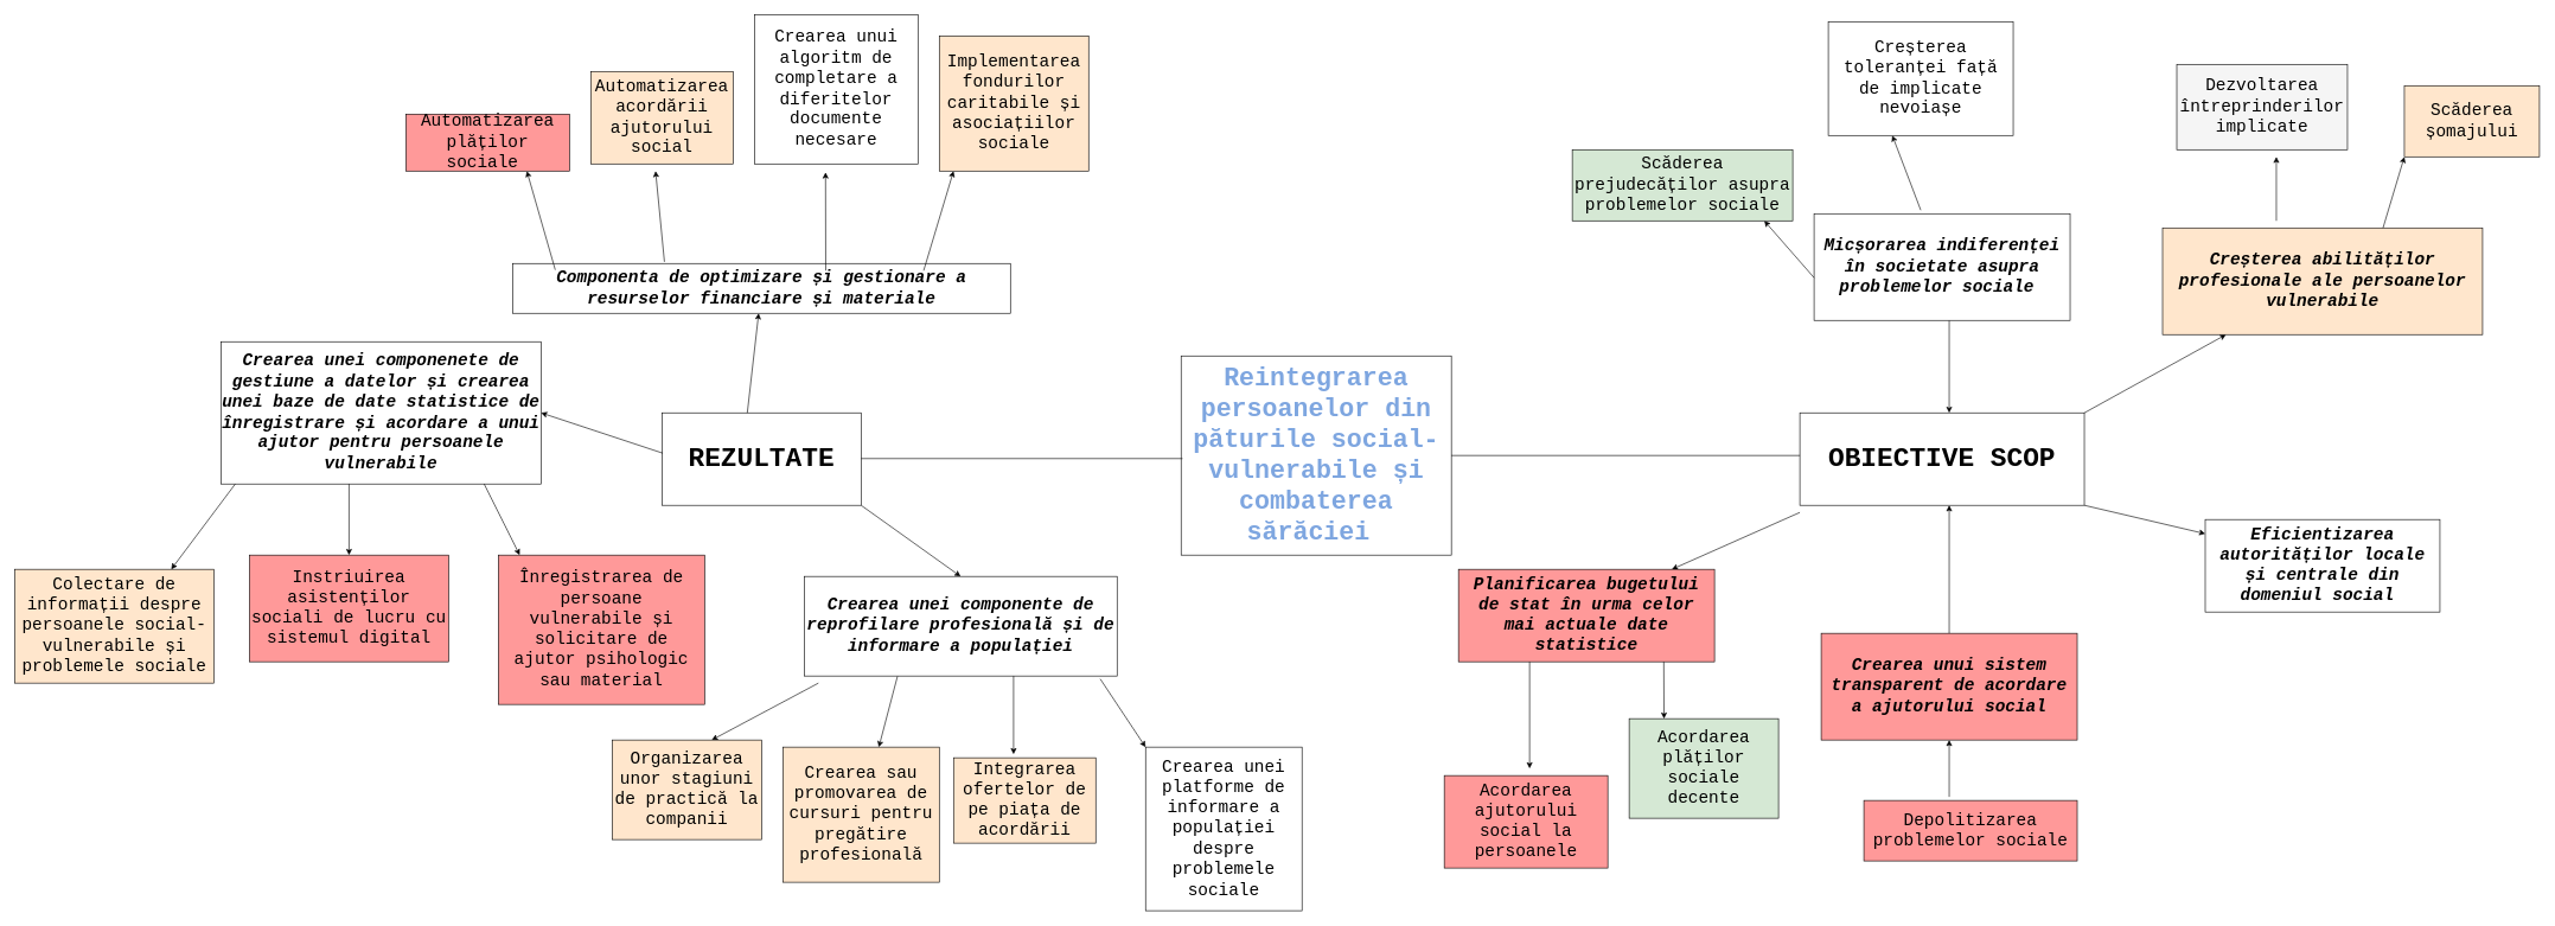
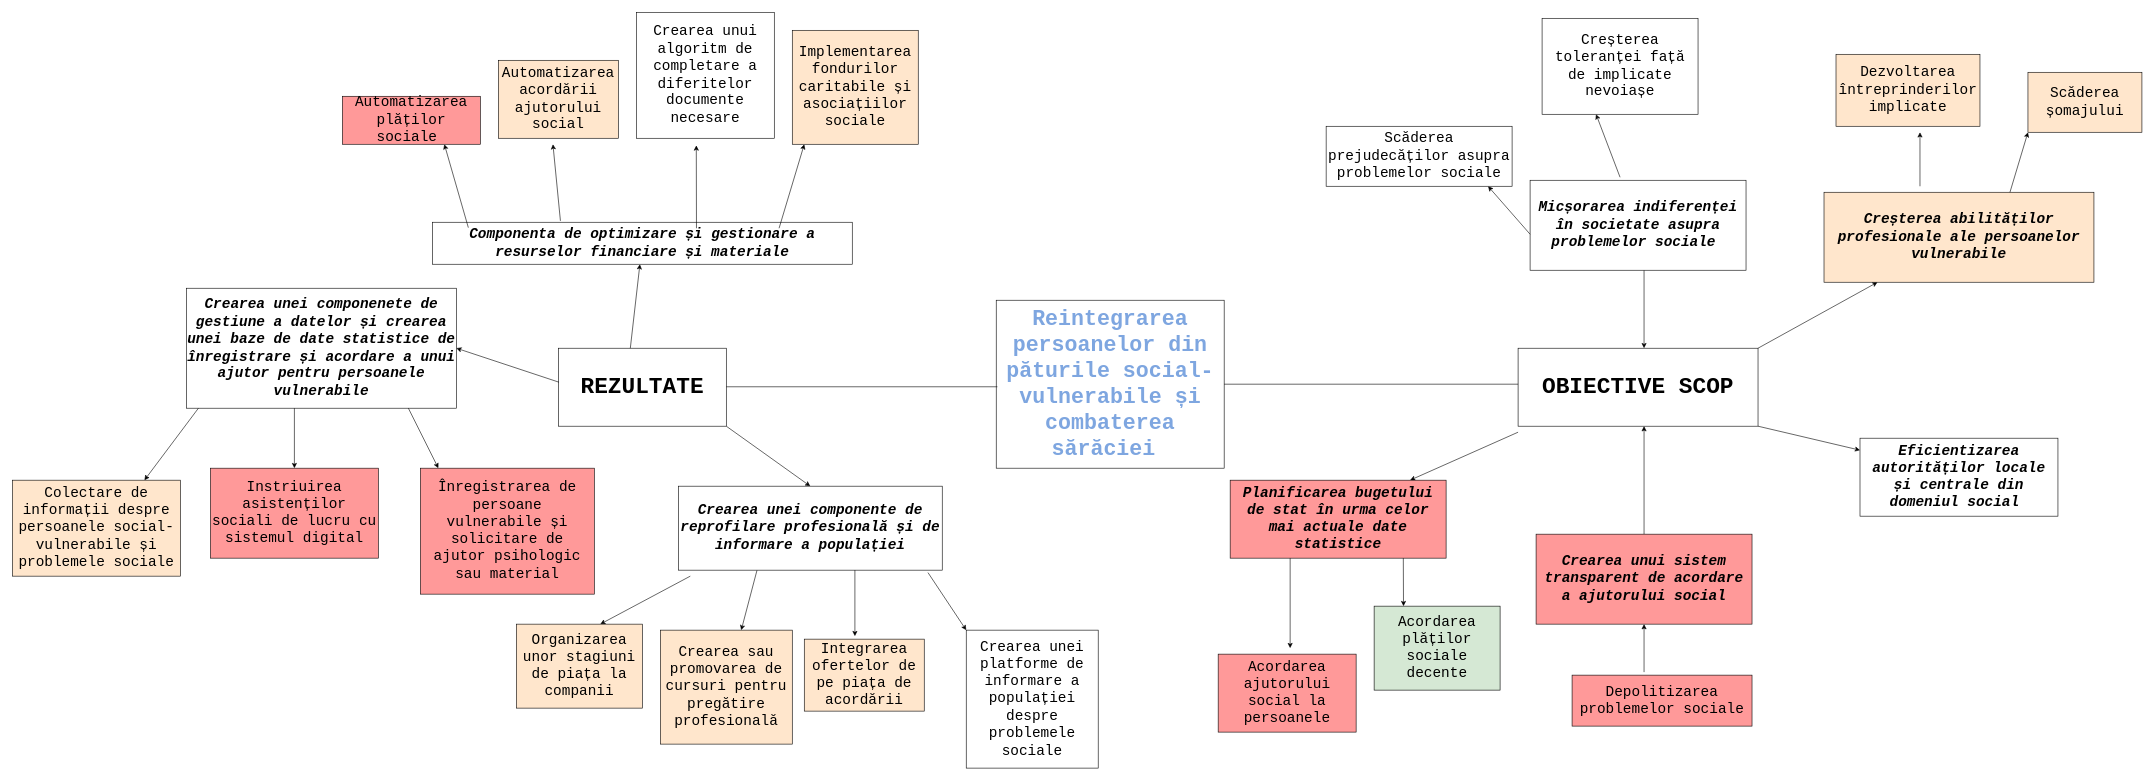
  <mxCell id="0" />
  <mxCell id="1" parent="0" />
  <mxCell id="2" value="&lt;font face=&quot;Courier New&quot; color=&quot;#7ea6e0&quot; style=&quot;font-size: 36px&quot;&gt;&lt;b&gt;Reintegrarea persoanelor din păturile social- vulnerabile și combaterea sărăciei&amp;nbsp;&lt;/b&gt;&lt;/font&gt;" style="rounded=0;whiteSpace=wrap;html=1;" parent="1" vertex="1"><mxGeometry x="1660" y="500" width="380" height="280" as="geometry" /></mxCell>
  <mxCell id="3" value="" style="endArrow=none;html=1;" parent="1" edge="1"><mxGeometry width="50" height="50" relative="1" as="geometry"><mxPoint x="1130" y="644.29" as="sourcePoint" /><mxPoint x="1662" y="644.29" as="targetPoint" /></mxGeometry></mxCell>
  <mxCell id="4" value="" style="endArrow=none;html=1;" parent="1" edge="1"><mxGeometry width="50" height="50" relative="1" as="geometry"><mxPoint x="2040" y="640" as="sourcePoint" /><mxPoint x="2540" y="640" as="targetPoint" /></mxGeometry></mxCell>
  <mxCell id="5" value="&lt;b&gt;&lt;font face=&quot;Courier New&quot; style=&quot;font-size: 38px&quot;&gt;REZULTATE&lt;/font&gt;&lt;/b&gt;" style="rounded=0;whiteSpace=wrap;html=1;" parent="1" vertex="1"><mxGeometry x="930" y="580" width="280" height="130" as="geometry" /></mxCell>
  <mxCell id="6" value="" style="endArrow=classic;html=1;" parent="1" target="7" edge="1"><mxGeometry width="50" height="50" relative="1" as="geometry"><mxPoint x="1050" y="580" as="sourcePoint" /><mxPoint x="1050" y="480" as="targetPoint" /></mxGeometry></mxCell>
  <mxCell id="7" value="&lt;font style=&quot;font-size: 24px&quot; face=&quot;Courier New&quot;&gt;&lt;i&gt;&lt;b&gt;Componenta de optimizare și gestionare a resurselor financiare și materiale&lt;/b&gt;&lt;/i&gt;&lt;/font&gt;" style="rounded=0;whiteSpace=wrap;html=1;fillColor=#FFFFFF;" parent="1" vertex="1"><mxGeometry x="720" y="370" width="700" height="70" as="geometry" /></mxCell>
  <mxCell id="8" value="" style="endArrow=classic;html=1;" parent="1" edge="1"><mxGeometry width="50" height="50" relative="1" as="geometry"><mxPoint x="780" y="379" as="sourcePoint" /><mxPoint x="740" y="240" as="targetPoint" /><Array as="points" /></mxGeometry></mxCell>
  <mxCell id="9" value="" style="endArrow=classic;html=1;exitX=0.103;exitY=-0.02;exitDx=0;exitDy=0;exitPerimeter=0;" parent="1" edge="1"><mxGeometry width="50" height="50" relative="1" as="geometry"><mxPoint x="1297.98" y="380" as="sourcePoint" /><mxPoint x="1340" y="240" as="targetPoint" /><Array as="points" /></mxGeometry></mxCell>
  <mxCell id="10" value="" style="endArrow=classic;html=1;exitX=0.305;exitY=-0.033;exitDx=0;exitDy=0;exitPerimeter=0;" parent="1" source="7" edge="1"><mxGeometry width="50" height="50" relative="1" as="geometry"><mxPoint x="1050" y="350" as="sourcePoint" /><mxPoint x="921" y="240" as="targetPoint" /></mxGeometry></mxCell>
  <mxCell id="11" value="" style="endArrow=classic;html=1;exitX=0.305;exitY=-0.033;exitDx=0;exitDy=0;exitPerimeter=0;" parent="1" edge="1"><mxGeometry width="50" height="50" relative="1" as="geometry"><mxPoint x="1160.3" y="380" as="sourcePoint" /><mxPoint x="1160" y="241.98" as="targetPoint" /></mxGeometry></mxCell>
  <mxCell id="12" value="&lt;font style=&quot;font-size: 24px&quot; face=&quot;Courier New&quot;&gt;Automatizarea plăților sociale&amp;nbsp;&lt;/font&gt;" style="rounded=0;whiteSpace=wrap;html=1;fillColor=#FF9999;" parent="1" vertex="1"><mxGeometry x="570" y="160" width="230" height="80" as="geometry" /></mxCell>
  <mxCell id="13" value="&lt;font style=&quot;font-size: 24px&quot; face=&quot;Courier New&quot;&gt;Automatizarea acordării ajutorului social&lt;/font&gt;" style="rounded=0;whiteSpace=wrap;html=1;fillColor=#FFE6CC;" parent="1" vertex="1"><mxGeometry x="830" y="100" width="200" height="130" as="geometry" /></mxCell>
  <mxCell id="14" value="&lt;font style=&quot;font-size: 24px&quot; face=&quot;Courier New&quot;&gt;Crearea unui algoritm de completare a diferitelor documente necesare&lt;/font&gt;" style="rounded=0;whiteSpace=wrap;html=1;" parent="1" vertex="1"><mxGeometry x="1060" y="20" width="230" height="210" as="geometry" /></mxCell>
  <mxCell id="15" value="&lt;font style=&quot;font-size: 24px&quot; face=&quot;Courier New&quot;&gt;Implementarea fondurilor caritabile și asociațiilor sociale&lt;/font&gt;" style="rounded=0;whiteSpace=wrap;html=1;fillColor=#FFE6CC;" parent="1" vertex="1"><mxGeometry x="1320" y="50" width="210" height="190" as="geometry" /></mxCell>
  <mxCell id="16" value="" style="endArrow=classic;html=1;exitX=1;exitY=1;exitDx=0;exitDy=0;" parent="1" source="5" edge="1"><mxGeometry width="50" height="50" relative="1" as="geometry"><mxPoint x="1350" y="870" as="sourcePoint" /><mxPoint x="1350" y="810" as="targetPoint" /></mxGeometry></mxCell>
  <mxCell id="17" value="&lt;font style=&quot;font-size: 24px&quot; face=&quot;Courier New&quot;&gt;&lt;b&gt;&lt;i&gt;Crearea unei componente de reprofilare profesională și de informare a populației&lt;/i&gt;&lt;/b&gt;&lt;/font&gt;" style="rounded=0;whiteSpace=wrap;html=1;fillColor=#FFFFFF;" parent="1" vertex="1"><mxGeometry x="1130" y="810" width="440" height="140" as="geometry" /></mxCell>
  <mxCell id="18" value="" style="endArrow=classic;html=1;exitX=0.946;exitY=1.029;exitDx=0;exitDy=0;exitPerimeter=0;" parent="1" source="17" edge="1"><mxGeometry width="50" height="50" relative="1" as="geometry"><mxPoint x="1350" y="1030" as="sourcePoint" /><mxPoint x="1610" y="1050" as="targetPoint" /></mxGeometry></mxCell>
  <mxCell id="19" value="&lt;font style=&quot;font-size: 24px&quot; face=&quot;Courier New&quot;&gt;Crearea unei platforme de informare a populației despre problemele sociale&lt;/font&gt;" style="rounded=0;whiteSpace=wrap;html=1;" parent="1" vertex="1"><mxGeometry x="1610" y="1050" width="220" height="230" as="geometry" /></mxCell>
  <mxCell id="20" value="" style="endArrow=classic;html=1;" parent="1" edge="1"><mxGeometry width="50" height="50" relative="1" as="geometry"><mxPoint x="1424.41" y="950" as="sourcePoint" /><mxPoint x="1424.41" y="1060" as="targetPoint" /></mxGeometry></mxCell>
  <mxCell id="21" value="&lt;font style=&quot;font-size: 24px&quot; face=&quot;Courier New&quot;&gt;Integrarea ofertelor de pe piața de acordării&lt;/font&gt;" style="rounded=0;whiteSpace=wrap;html=1;fillColor=#FFE6CC;" parent="1" vertex="1"><mxGeometry x="1340" y="1065" width="200" height="120" as="geometry" /></mxCell>
  <mxCell id="22" value="" style="endArrow=classic;html=1;exitX=0.298;exitY=1.003;exitDx=0;exitDy=0;exitPerimeter=0;" parent="1" source="17" target="23" edge="1"><mxGeometry width="50" height="50" relative="1" as="geometry"><mxPoint x="1350" y="990" as="sourcePoint" /><mxPoint x="1261" y="1070" as="targetPoint" /></mxGeometry></mxCell>
  <mxCell id="23" value="&lt;font style=&quot;font-size: 24px&quot; face=&quot;Courier New&quot;&gt;Crearea sau promovarea de cursuri pentru pregătire profesională&lt;/font&gt;" style="rounded=0;whiteSpace=wrap;html=1;fillColor=#FFE6CC;" parent="1" vertex="1"><mxGeometry x="1100" y="1050" width="220" height="190" as="geometry" /></mxCell>
  <mxCell id="24" value="" style="endArrow=classic;html=1;" parent="1" edge="1"><mxGeometry width="50" height="50" relative="1" as="geometry"><mxPoint x="1150" y="960" as="sourcePoint" /><mxPoint x="1000" y="1040" as="targetPoint" /></mxGeometry></mxCell>
- <mxCell id="25" value="&lt;font style=&quot;font-size: 24px&quot; face=&quot;Courier New&quot;&gt;Organizarea unor stagiuni de practică la companii&lt;/font&gt;" style="rounded=0;whiteSpace=wrap;html=1;fillColor=#FFE6CC;" parent="1" vertex="1"><mxGeometry x="860" y="1040" width="210" height="140" as="geometry" /></mxCell>
+ <mxCell id="25" value="&lt;font style=&quot;font-size: 24px&quot; face=&quot;Courier New&quot;&gt;Organizarea unor stagiuni de piața la companii&lt;/font&gt;" style="rounded=0;whiteSpace=wrap;html=1;fillColor=#FFE6CC;" parent="1" vertex="1"><mxGeometry x="860" y="1040" width="210" height="140" as="geometry" /></mxCell>
  <mxCell id="26" value="&lt;font face=&quot;Courier New&quot; style=&quot;font-size: 24px&quot;&gt;&lt;i&gt;&lt;b&gt;Crearea unei componenete de gestiune a datelor și crearea unei baze de date statistice de înregistrare și acordare a unui ajutor pentru persoanele vulnerabile&lt;/b&gt;&lt;/i&gt;&lt;/font&gt;" style="rounded=0;whiteSpace=wrap;html=1;fillColor=#FFFFFF;" parent="1" vertex="1"><mxGeometry x="310" y="480" width="450" height="200" as="geometry" /></mxCell>
  <mxCell id="27" value="" style="endArrow=classic;html=1;exitX=0.004;exitY=0.436;exitDx=0;exitDy=0;exitPerimeter=0;entryX=1;entryY=0.5;entryDx=0;entryDy=0;" parent="1" source="5" target="26" edge="1"><mxGeometry width="50" height="50" relative="1" as="geometry"><mxPoint x="670" y="730" as="sourcePoint" /><mxPoint x="720" y="680" as="targetPoint" /></mxGeometry></mxCell>
  <mxCell id="28" value="" style="endArrow=classic;html=1;" parent="1" edge="1"><mxGeometry width="50" height="50" relative="1" as="geometry"><mxPoint x="330" y="680" as="sourcePoint" /><mxPoint x="240" y="800" as="targetPoint" /></mxGeometry></mxCell>
  <mxCell id="29" value="&lt;font style=&quot;font-size: 24px&quot; face=&quot;Courier New&quot;&gt;Colectare de informații despre persoanele social-vulnerabile și problemele sociale&lt;/font&gt;" style="rounded=0;whiteSpace=wrap;html=1;fillColor=#FFE6CC;" parent="1" vertex="1"><mxGeometry x="20" y="800" width="280" height="160" as="geometry" /></mxCell>
  <mxCell id="30" value="" style="endArrow=classic;html=1;" parent="1" edge="1"><mxGeometry width="50" height="50" relative="1" as="geometry"><mxPoint x="490" y="680" as="sourcePoint" /><mxPoint x="490" y="780" as="targetPoint" /></mxGeometry></mxCell>
  <mxCell id="31" value="&lt;font style=&quot;font-size: 24px&quot; face=&quot;Courier New&quot;&gt;Instriuirea asistenților sociali de lucru cu sistemul digital&lt;/font&gt;" style="rounded=0;whiteSpace=wrap;html=1;fillColor=#FF9999;" parent="1" vertex="1"><mxGeometry x="350" y="780" width="280" height="150" as="geometry" /></mxCell>
  <mxCell id="32" value="" style="endArrow=classic;html=1;" parent="1" edge="1"><mxGeometry width="50" height="50" relative="1" as="geometry"><mxPoint x="680" y="680" as="sourcePoint" /><mxPoint x="730" y="780" as="targetPoint" /></mxGeometry></mxCell>
  <mxCell id="33" value="&lt;font style=&quot;font-size: 24px&quot; face=&quot;Courier New&quot;&gt;Înregistrarea de persoane vulnerabile și solicitare de ajutor psihologic sau material&lt;/font&gt;" style="rounded=0;whiteSpace=wrap;html=1;fillColor=#FF9999;" parent="1" vertex="1"><mxGeometry x="700" y="780" width="290" height="210" as="geometry" /></mxCell>
  <mxCell id="34" value="&lt;b&gt;&lt;font face=&quot;Courier New&quot; style=&quot;font-size: 38px&quot;&gt;OBIECTIVE SCOP&lt;/font&gt;&lt;/b&gt;" style="rounded=0;whiteSpace=wrap;html=1;" parent="1" vertex="1"><mxGeometry x="2530" y="580" width="400" height="130" as="geometry" /></mxCell>
  <mxCell id="35" value="" style="endArrow=classic;html=1;" parent="1" edge="1"><mxGeometry width="50" height="50" relative="1" as="geometry"><mxPoint x="2740" y="890" as="sourcePoint" /><mxPoint x="2740" y="710" as="targetPoint" /></mxGeometry></mxCell>
  <mxCell id="36" value="" style="endArrow=classic;html=1;" parent="1" edge="1"><mxGeometry width="50" height="50" relative="1" as="geometry"><mxPoint x="2740" y="450" as="sourcePoint" /><mxPoint x="2740" y="580" as="targetPoint" /></mxGeometry></mxCell>
  <mxCell id="37" value="&lt;b&gt;&lt;i&gt;&lt;font style=&quot;font-size: 24px&quot; face=&quot;Courier New&quot;&gt;Micșorarea indiferenței în societate asupra problemelor sociale&amp;nbsp;&lt;/font&gt;&lt;/i&gt;&lt;/b&gt;" style="rounded=0;whiteSpace=wrap;html=1;" parent="1" vertex="1"><mxGeometry x="2550" y="300" width="360" height="150" as="geometry" /></mxCell>
  <mxCell id="38" value="&lt;font face=&quot;Courier New&quot;&gt;&lt;font style=&quot;font-size: 24px&quot;&gt;&lt;b&gt;&lt;i&gt;Crearea unui sistem transparent de acordare a ajutorului social&lt;/i&gt;&lt;/b&gt;&lt;/font&gt;&lt;br&gt;&lt;/font&gt;" style="rounded=0;whiteSpace=wrap;html=1;fillColor=#FF9999;" parent="1" vertex="1"><mxGeometry x="2560" y="890" width="360" height="150" as="geometry" /></mxCell>
  <mxCell id="39" value="" style="endArrow=classic;html=1;entryX=0.5;entryY=1;entryDx=0;entryDy=0;" parent="1" target="38" edge="1"><mxGeometry width="50" height="50" relative="1" as="geometry"><mxPoint x="2740" y="1120" as="sourcePoint" /><mxPoint x="2950" y="1160" as="targetPoint" /></mxGeometry></mxCell>
  <mxCell id="40" value="&lt;font style=&quot;font-size: 24px&quot; face=&quot;Courier New&quot;&gt;Depolitizarea problemelor sociale&lt;/font&gt;" style="rounded=0;whiteSpace=wrap;html=1;fillColor=#FF9999;" parent="1" vertex="1"><mxGeometry x="2620" y="1125" width="300" height="85" as="geometry" /></mxCell>
  <mxCell id="41" value="" style="endArrow=classic;html=1;" parent="1" edge="1"><mxGeometry width="50" height="50" relative="1" as="geometry"><mxPoint x="2700" y="295" as="sourcePoint" /><mxPoint x="2660" y="190" as="targetPoint" /></mxGeometry></mxCell>
  <mxCell id="42" value="&lt;font face=&quot;Courier New&quot; style=&quot;font-size: 24px&quot;&gt;Creșterea toleranței față de implicate nevoiașe&lt;/font&gt;" style="rounded=0;whiteSpace=wrap;html=1;" parent="1" vertex="1"><mxGeometry x="2570" y="30" width="260" height="160" as="geometry" /></mxCell>
  <mxCell id="43" value="" style="endArrow=classic;html=1;" parent="1" edge="1"><mxGeometry width="50" height="50" relative="1" as="geometry"><mxPoint x="2550" y="390" as="sourcePoint" /><mxPoint x="2480" y="310" as="targetPoint" /></mxGeometry></mxCell>
- <mxCell id="44" value="&lt;font style=&quot;font-size: 24px&quot; face=&quot;Courier New&quot;&gt;Scăderea prejudecăților asupra problemelor sociale&lt;/font&gt;" style="rounded=0;whiteSpace=wrap;html=1;fillColor=#d5e8d4;" parent="1" vertex="1"><mxGeometry x="2210" y="210" width="310" height="100" as="geometry" /></mxCell>
+ <mxCell id="44" value="&lt;font style=&quot;font-size: 24px&quot; face=&quot;Courier New&quot;&gt;Scăderea prejudecăților asupra problemelor sociale&lt;/font&gt;" style="rounded=0;whiteSpace=wrap;html=1;fillColor=#FFFFFF;" parent="1" vertex="1"><mxGeometry x="2210" y="210" width="310" height="100" as="geometry" /></mxCell>
  <mxCell id="45" value="" style="endArrow=classic;html=1;" parent="1" edge="1"><mxGeometry width="50" height="50" relative="1" as="geometry"><mxPoint x="2930" y="710" as="sourcePoint" /><mxPoint x="3100" y="750" as="targetPoint" /></mxGeometry></mxCell>
  <mxCell id="46" value="&lt;font style=&quot;font-size: 24px&quot; face=&quot;Courier New&quot;&gt;&lt;b&gt;&lt;i&gt;Eficientizarea autorităților locale și centrale din domeniul social&amp;nbsp;&lt;/i&gt;&lt;/b&gt;&lt;/font&gt;" style="rounded=0;whiteSpace=wrap;html=1;" parent="1" vertex="1"><mxGeometry x="3100" y="730" width="330" height="130" as="geometry" /></mxCell>
  <mxCell id="47" value="" style="endArrow=classic;html=1;" parent="1" target="48" edge="1"><mxGeometry width="50" height="50" relative="1" as="geometry"><mxPoint x="2930" y="580" as="sourcePoint" /><mxPoint x="3100" y="440" as="targetPoint" /></mxGeometry></mxCell>
  <mxCell id="48" value="&lt;font face=&quot;Courier New&quot; style=&quot;font-size: 24px&quot;&gt;&lt;b&gt;&lt;i&gt;Creșterea abilităților profesionale ale persoanelor vulnerabile&lt;/i&gt;&lt;/b&gt;&lt;/font&gt;" style="rounded=0;whiteSpace=wrap;html=1;fillColor=#FFE6CC;" parent="1" vertex="1"><mxGeometry x="3040" y="320" width="450" height="150" as="geometry" /></mxCell>
- <mxCell id="49" value="&lt;font style=&quot;font-size: 24px&quot; face=&quot;Courier New&quot;&gt;Dezvoltarea întreprinderilor implicate&lt;/font&gt;" style="rounded=0;whiteSpace=wrap;html=1;fillColor=#f5f5f5;" parent="1" vertex="1"><mxGeometry x="3060" y="90" width="240" height="120" as="geometry" /></mxCell>
+ <mxCell id="49" value="&lt;font style=&quot;font-size: 24px&quot; face=&quot;Courier New&quot;&gt;Dezvoltarea întreprinderilor implicate&lt;/font&gt;" style="rounded=0;whiteSpace=wrap;html=1;fillColor=#FFE6CC;" parent="1" vertex="1"><mxGeometry x="3060" y="90" width="240" height="120" as="geometry" /></mxCell>
  <mxCell id="50" value="" style="endArrow=classic;html=1;" parent="1" edge="1"><mxGeometry width="50" height="50" relative="1" as="geometry"><mxPoint x="3350" y="320" as="sourcePoint" /><mxPoint x="3380" y="220" as="targetPoint" /></mxGeometry></mxCell>
  <mxCell id="51" value="&lt;font style=&quot;font-size: 24px&quot; face=&quot;Courier New&quot;&gt;Scăderea șomajului&lt;/font&gt;" style="rounded=0;whiteSpace=wrap;html=1;fillColor=#FFE6CC;" parent="1" vertex="1"><mxGeometry x="3380" y="120" width="190" height="100" as="geometry" /></mxCell>
  <mxCell id="52" value="" style="endArrow=classic;html=1;" parent="1" edge="1"><mxGeometry width="50" height="50" relative="1" as="geometry"><mxPoint x="3200" y="310" as="sourcePoint" /><mxPoint x="3200" y="220" as="targetPoint" /></mxGeometry></mxCell>
  <mxCell id="53" value="" style="endArrow=classic;html=1;" parent="1" edge="1"><mxGeometry width="50" height="50" relative="1" as="geometry"><mxPoint x="2530" y="720" as="sourcePoint" /><mxPoint x="2350" y="800" as="targetPoint" /></mxGeometry></mxCell>
  <mxCell id="54" value="&lt;b&gt;&lt;i&gt;&lt;font style=&quot;font-size: 24px&quot; face=&quot;Courier New&quot;&gt;Planificarea bugetului de stat în urma celor mai actuale date statistice&lt;/font&gt;&lt;/i&gt;&lt;/b&gt;" style="rounded=0;whiteSpace=wrap;html=1;fillColor=#FF9999;" parent="1" vertex="1"><mxGeometry x="2050" y="800" width="360" height="130" as="geometry" /></mxCell>
  <mxCell id="55" value="" style="endArrow=classic;html=1;" parent="1" edge="1"><mxGeometry width="50" height="50" relative="1" as="geometry"><mxPoint x="2150" y="930" as="sourcePoint" /><mxPoint x="2150" y="1080" as="targetPoint" /></mxGeometry></mxCell>
  <mxCell id="56" value="" style="endArrow=classic;html=1;exitX=0.157;exitY=1.092;exitDx=0;exitDy=0;exitPerimeter=0;" parent="1" edge="1"><mxGeometry width="50" height="50" relative="1" as="geometry"><mxPoint x="2338.67" y="930" as="sourcePoint" /><mxPoint x="2339" y="1010" as="targetPoint" /></mxGeometry></mxCell>
  <mxCell id="57" value="&lt;font face=&quot;Courier New&quot; style=&quot;font-size: 24px&quot;&gt;Acordarea plăților sociale decente&lt;/font&gt;" style="rounded=0;whiteSpace=wrap;html=1;fillColor=#d5e8d4;" parent="1" vertex="1"><mxGeometry x="2290" y="1010" width="210" height="140" as="geometry" /></mxCell>
  <mxCell id="58" value="&lt;font style=&quot;font-size: 24px&quot; face=&quot;Courier New&quot;&gt;Acordarea ajutorului social la persoanele&lt;/font&gt;" style="rounded=0;whiteSpace=wrap;html=1;fillColor=#FF9999;" parent="1" vertex="1"><mxGeometry x="2030" y="1090" width="230" height="130" as="geometry" /></mxCell>
